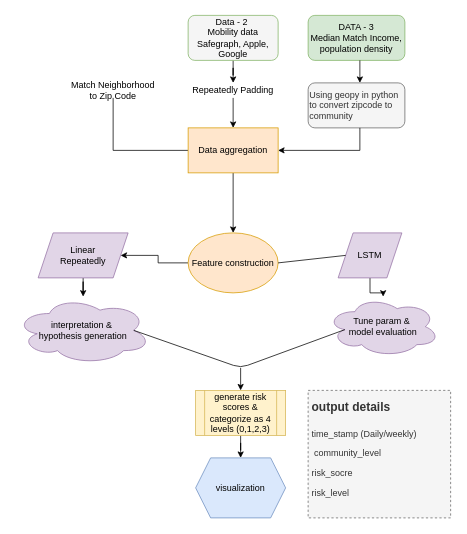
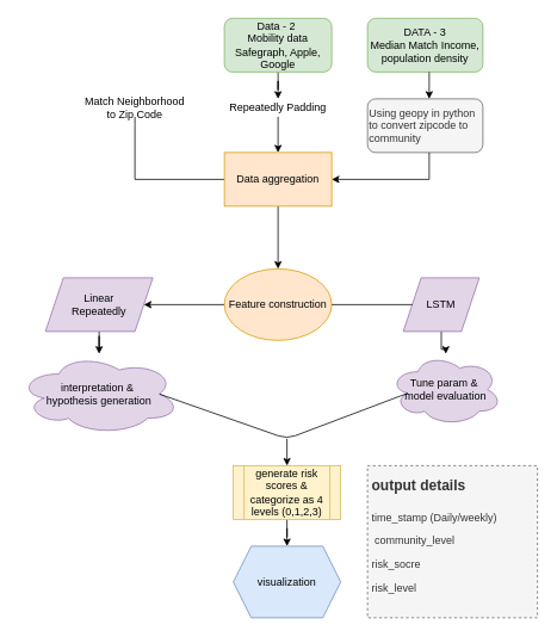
  <mxCell id="0" />
  <mxCell id="1" parent="0" />
  <mxCell id="2" value="" style="edgeStyle=orthogonalEdgeStyle;rounded=0;orthogonalLoop=1;jettySize=auto;html=1;" parent="1" source="3" target="8" edge="1"><mxGeometry relative="1" as="geometry" /></mxCell>
- <mxCell id="3" value="Data - 2&amp;nbsp;&lt;br&gt;Mobility data&lt;br&gt;Safegraph, Apple, Google" style="rounded=1;whiteSpace=wrap;html=1;fillColor=#f5f5f5;strokeColor=#82b366;" parent="1" vertex="1"><mxGeometry x="250" y="20" width="120" height="60" as="geometry" /></mxCell>
+ <mxCell id="3" value="Data - 2&amp;nbsp;&lt;br&gt;Mobility data&lt;br&gt;Safegraph, Apple, Google" style="rounded=1;whiteSpace=wrap;html=1;fillColor=#d5e8d4;strokeColor=#82b366;" parent="1" vertex="1"><mxGeometry x="250" y="20" width="120" height="60" as="geometry" /></mxCell>
  <mxCell id="4" value="DATA - 3&lt;br&gt;Median Match Income, population density" style="rounded=1;whiteSpace=wrap;html=1;fillColor=#d5e8d4;strokeColor=#82b366;" parent="1" vertex="1"><mxGeometry x="410" y="20" width="129" height="60" as="geometry" /></mxCell>
  <mxCell id="5" style="edgeStyle=orthogonalEdgeStyle;rounded=0;orthogonalLoop=1;jettySize=auto;html=1;exitX=0.5;exitY=1;exitDx=0;exitDy=0;entryX=0;entryY=0.5;entryDx=0;entryDy=0;endArrow=none;" parent="1" source="6" target="10" edge="1"><mxGeometry relative="1" as="geometry" /></mxCell>
  <mxCell id="6" value="Match Neighborhood to Zip Code" style="text;html=1;strokeColor=none;fillColor=none;align=center;verticalAlign=middle;whiteSpace=wrap;rounded=0;" parent="1" vertex="1"><mxGeometry x="90" y="110" width="120" height="20" as="geometry" /></mxCell>
  <mxCell id="7" value="" style="edgeStyle=orthogonalEdgeStyle;rounded=0;orthogonalLoop=1;jettySize=auto;html=1;" parent="1" source="8" target="10" edge="1"><mxGeometry relative="1" as="geometry" /></mxCell>
  <mxCell id="8" value="Repeatedly Padding" style="text;html=1;strokeColor=none;fillColor=none;align=center;verticalAlign=middle;whiteSpace=wrap;rounded=0;" parent="1" vertex="1"><mxGeometry x="250" y="110" width="120" height="20" as="geometry" /></mxCell>
  <mxCell id="9" value="" style="edgeStyle=orthogonalEdgeStyle;rounded=0;orthogonalLoop=1;jettySize=auto;html=1;" parent="1" source="10" target="12" edge="1"><mxGeometry relative="1" as="geometry" /></mxCell>
  <mxCell id="10" value="Data aggregation" style="rounded=0;whiteSpace=wrap;html=1;fillColor=#ffe6cc;strokeColor=#d79b00;" parent="1" vertex="1"><mxGeometry x="250" y="170" width="120" height="60" as="geometry" /></mxCell>
  <mxCell id="11" value="" style="edgeStyle=orthogonalEdgeStyle;rounded=0;orthogonalLoop=1;jettySize=auto;html=1;" parent="1" source="12" target="14" edge="1"><mxGeometry relative="1" as="geometry" /></mxCell>
- <mxCell id="12" value="Feature construction" style="ellipse;whiteSpace=wrap;html=1;rounded=0;fillColor=#ffe6cc;strokeColor=#d79b00;" parent="1" vertex="1"><mxGeometry x="250" y="310" width="120" height="80" as="geometry" /></mxCell>
+ <mxCell id="12" value="Feature construction" style="ellipse;whiteSpace=wrap;html=1;rounded=0;fillColor=#ffe6cc;strokeColor=#d79b00;" parent="1" vertex="1"><mxGeometry x="250" y="300" width="120" height="80" as="geometry" /></mxCell>
  <mxCell id="13" value="" style="edgeStyle=orthogonalEdgeStyle;rounded=0;orthogonalLoop=1;jettySize=auto;html=1;" parent="1" source="14" target="18" edge="1"><mxGeometry relative="1" as="geometry" /></mxCell>
  <mxCell id="14" value="Linear &lt;br&gt;Repeatedly" style="shape=parallelogram;perimeter=parallelogramPerimeter;whiteSpace=wrap;html=1;fixedSize=1;rounded=0;fillColor=#e1d5e7;strokeColor=#9673a6;" parent="1" vertex="1"><mxGeometry x="50" y="310" width="120" height="60" as="geometry" /></mxCell>
  <mxCell id="15" value="" style="edgeStyle=orthogonalEdgeStyle;rounded=0;orthogonalLoop=1;jettySize=auto;html=1;" parent="1" source="16" target="19" edge="1"><mxGeometry relative="1" as="geometry" /></mxCell>
  <mxCell id="16" value="LSTM" style="shape=parallelogram;perimeter=parallelogramPerimeter;whiteSpace=wrap;html=1;fixedSize=1;rounded=0;fillColor=#e1d5e7;strokeColor=#9673a6;" parent="1" vertex="1"><mxGeometry x="450" y="310" width="85" height="60" as="geometry" /></mxCell>
  <mxCell id="17" value="" style="endArrow=none;html=1;entryX=0;entryY=0.5;entryDx=0;entryDy=0;exitX=1;exitY=0.5;exitDx=0;exitDy=0;" parent="1" source="12" target="16" edge="1"><mxGeometry width="50" height="50" relative="1" as="geometry"><mxPoint x="360" y="270" as="sourcePoint" /><mxPoint x="410" y="220" as="targetPoint" /></mxGeometry></mxCell>
  <mxCell id="18" value="interpretation &amp;amp;&amp;nbsp;&lt;br&gt;hypothesis generation" style="ellipse;shape=cloud;whiteSpace=wrap;html=1;rounded=0;fillColor=#e1d5e7;strokeColor=#9673a6;" parent="1" vertex="1"><mxGeometry x="20" y="395" width="180" height="90" as="geometry" /></mxCell>
- <mxCell id="19" value="Tune param &amp;amp;&amp;nbsp;&lt;br&gt;model evaluation" style="ellipse;shape=cloud;whiteSpace=wrap;html=1;rounded=0;fillColor=#e1d5e7;strokeColor=#9673a6;" parent="1" vertex="1"><mxGeometry x="435" y="395" width="150" height="80" as="geometry" /></mxCell>
+ <mxCell id="19" value="Tune param &amp;amp;&amp;nbsp;&lt;br&gt;model evaluation" style="ellipse;shape=cloud;whiteSpace=wrap;html=1;rounded=0;fillColor=#e1d5e7;strokeColor=#9673a6;" parent="1" vertex="1"><mxGeometry x="435" y="395" width="125" height="80" as="geometry" /></mxCell>
  <mxCell id="20" value="" style="endArrow=none;html=1;entryX=0.16;entryY=0.55;entryDx=0;entryDy=0;entryPerimeter=0;exitX=0.875;exitY=0.5;exitDx=0;exitDy=0;exitPerimeter=0;" parent="1" source="18" target="19" edge="1"><mxGeometry width="50" height="50" relative="1" as="geometry"><mxPoint x="360" y="420" as="sourcePoint" /><mxPoint x="410" y="370" as="targetPoint" /><Array as="points"><mxPoint x="320" y="490" /></Array></mxGeometry></mxCell>
  <mxCell id="21" value="" style="edgeStyle=orthogonalEdgeStyle;rounded=0;orthogonalLoop=1;jettySize=auto;html=1;" parent="1" source="22" target="24" edge="1"><mxGeometry relative="1" as="geometry" /></mxCell>
  <mxCell id="22" value="generate risk scores &amp;amp; categorize as 4 levels (0,1,2,3)" style="shape=process;whiteSpace=wrap;html=1;backgroundOutline=1;fillColor=#fff2cc;strokeColor=#d6b656;" parent="1" vertex="1"><mxGeometry x="260" y="520" width="120" height="60" as="geometry" /></mxCell>
  <mxCell id="23" value="" style="endArrow=classic;html=1;entryX=0.5;entryY=0;entryDx=0;entryDy=0;" parent="1" target="22" edge="1"><mxGeometry width="50" height="50" relative="1" as="geometry"><mxPoint x="320" y="490" as="sourcePoint" /><mxPoint x="351" y="540" as="targetPoint" /></mxGeometry></mxCell>
  <mxCell id="24" value="visualization" style="shape=hexagon;perimeter=hexagonPerimeter2;whiteSpace=wrap;html=1;fixedSize=1;fillColor=#dae8fc;strokeColor=#6c8ebf;" parent="1" vertex="1"><mxGeometry x="260" y="610" width="120" height="80" as="geometry" /></mxCell>
  <mxCell id="25" value="&lt;h1&gt;&lt;font style=&quot;font-size: 16px&quot;&gt;output details&lt;/font&gt;&lt;/h1&gt;&lt;p&gt;time_stamp (Daily/weekly)&lt;/p&gt;&lt;p&gt;&lt;span&gt;&amp;nbsp;community_level&lt;/span&gt;&lt;/p&gt;&lt;p&gt;&lt;span&gt;risk_socre&lt;/span&gt;&lt;/p&gt;&lt;p&gt;&lt;span&gt;risk_level&lt;/span&gt;&lt;/p&gt;&lt;div&gt;&lt;br&gt;&lt;/div&gt;" style="text;html=1;spacing=5;spacingTop=-20;whiteSpace=wrap;overflow=hidden;rounded=0;fillColor=#f5f5f5;strokeColor=#666666;fontColor=#333333;dashed=1;" parent="1" vertex="1"><mxGeometry x="410" y="520" width="190" height="170" as="geometry" /></mxCell>
  <mxCell id="26" value="Using geopy in python to convert zipcode to community&amp;nbsp;" style="rounded=1;whiteSpace=wrap;html=1;align=left;fillColor=#f5f5f5;strokeColor=#666666;fontColor=#333333;" vertex="1" parent="1"><mxGeometry x="410" y="110" width="129" height="60" as="geometry" /></mxCell>
  <mxCell id="27" value="" style="edgeStyle=orthogonalEdgeStyle;rounded=0;orthogonalLoop=1;jettySize=auto;html=1;" edge="1" parent="1"><mxGeometry relative="1" as="geometry"><mxPoint x="479" y="80" as="sourcePoint" /><mxPoint x="479" y="110" as="targetPoint" /></mxGeometry></mxCell>
  <mxCell id="28" value="" style="edgeStyle=orthogonalEdgeStyle;rounded=0;orthogonalLoop=1;jettySize=auto;html=1;entryX=1;entryY=0.5;entryDx=0;entryDy=0;" edge="1" parent="1" target="10"><mxGeometry relative="1" as="geometry"><mxPoint x="479" y="170" as="sourcePoint" /><mxPoint x="479" y="210" as="targetPoint" /><Array as="points"><mxPoint x="479" y="200" /></Array></mxGeometry></mxCell>
